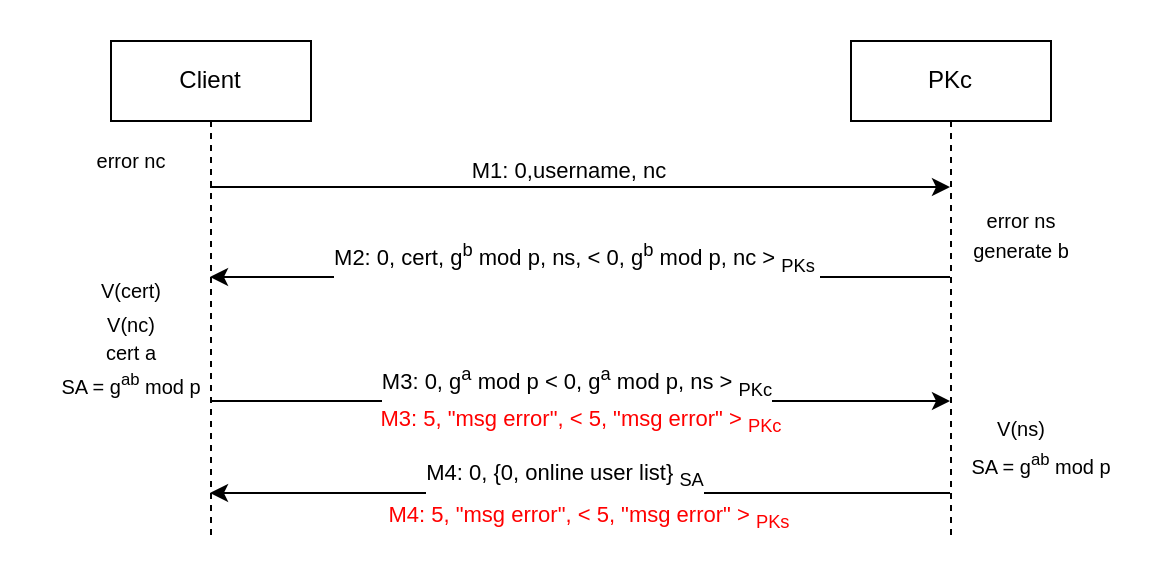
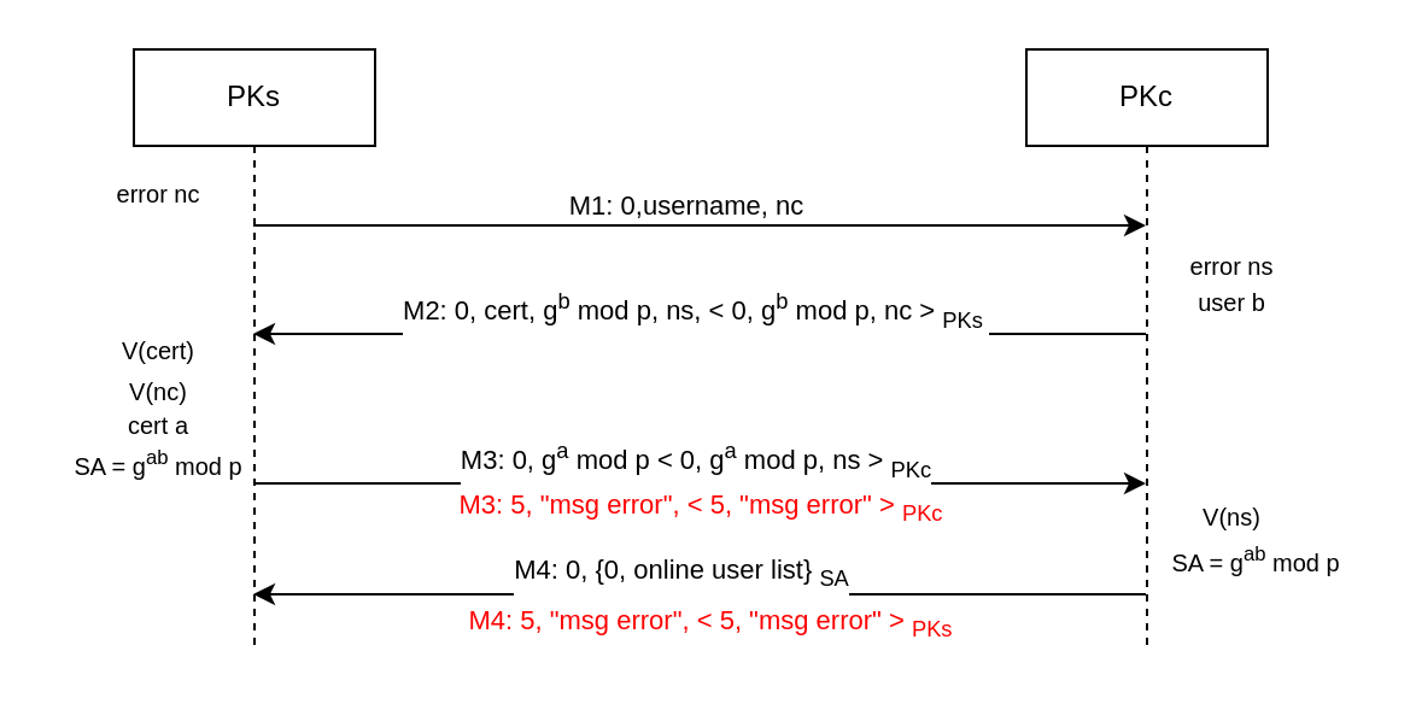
  <mxCell id="0" />
  <mxCell id="1" parent="0" />
- <mxCell id="2" value="Client" style="shape=umlLifeline;perimeter=lifelinePerimeter;whiteSpace=wrap;html=1;container=1;collapsible=0;recursiveResize=0;outlineConnect=0;" parent="1" vertex="1"><mxGeometry x="55" y="20" width="100" height="250" as="geometry" /></mxCell>
+ <mxCell id="2" value="PKs" style="shape=umlLifeline;perimeter=lifelinePerimeter;whiteSpace=wrap;html=1;container=1;collapsible=0;recursiveResize=0;outlineConnect=0;" parent="1" vertex="1"><mxGeometry x="55" y="20" width="100" height="250" as="geometry" /></mxCell>
  <mxCell id="3" value="PKc" style="shape=umlLifeline;perimeter=lifelinePerimeter;whiteSpace=wrap;html=1;container=1;collapsible=0;recursiveResize=0;outlineConnect=0;" parent="1" vertex="1"><mxGeometry x="425" y="20" width="100" height="250" as="geometry" /></mxCell>
  <mxCell id="4" value="" style="endArrow=classic;html=1;" edge="1" parent="1"><mxGeometry width="50" height="50" relative="1" as="geometry"><mxPoint x="104.5" y="93" as="sourcePoint" /><mxPoint x="474.5" y="93" as="targetPoint" /><Array as="points"><mxPoint x="375" y="93" /></Array></mxGeometry></mxCell>
  <mxCell id="5" value="M1: 0,username, nc" style="edgeLabel;html=1;align=center;verticalAlign=middle;resizable=0;points=[];" vertex="1" connectable="0" parent="4"><mxGeometry x="-0.03" y="3" relative="1" as="geometry"><mxPoint y="-6" as="offset" /></mxGeometry></mxCell>
  <mxCell id="6" value="" style="endArrow=classic;html=1;" edge="1" parent="1"><mxGeometry width="50" height="50" relative="1" as="geometry"><mxPoint x="474.5" y="138" as="sourcePoint" /><mxPoint x="104.5" y="138" as="targetPoint" /></mxGeometry></mxCell>
  <mxCell id="7" value="M2: 0, cert, g&lt;sup&gt;b&lt;/sup&gt; mod p, ns, &amp;lt; 0, g&lt;sup&gt;b&lt;/sup&gt; mod p, nc &amp;gt; &lt;sub&gt;PKs&amp;nbsp;&lt;/sub&gt;" style="edgeLabel;html=1;align=center;verticalAlign=middle;resizable=0;points=[];" vertex="1" connectable="0" parent="6"><mxGeometry x="0.089" y="1" relative="1" as="geometry"><mxPoint x="14" y="-11" as="offset" /></mxGeometry></mxCell>
  <mxCell id="8" value="" style="endArrow=classic;html=1;" edge="1" parent="1"><mxGeometry width="50" height="50" relative="1" as="geometry"><mxPoint x="104.5" y="200" as="sourcePoint" /><mxPoint x="474.5" y="200" as="targetPoint" /><Array as="points"><mxPoint x="375.5" y="200" /></Array></mxGeometry></mxCell>
  <mxCell id="9" value="M3: 0, g&lt;sup&gt;a&lt;/sup&gt; mod p &amp;lt; 0, g&lt;sup&gt;a&lt;/sup&gt; mod p, ns &amp;gt; &lt;sub&gt;PKc&lt;/sub&gt;" style="edgeLabel;html=1;align=center;verticalAlign=middle;resizable=0;points=[];" vertex="1" connectable="0" parent="8"><mxGeometry x="-0.169" relative="1" as="geometry"><mxPoint x="29" y="-10" as="offset" /></mxGeometry></mxCell>
  <mxCell id="10" value="" style="endArrow=classic;html=1;" edge="1" parent="1"><mxGeometry width="50" height="50" relative="1" as="geometry"><mxPoint x="474.5" y="246" as="sourcePoint" /><mxPoint x="104.5" y="246" as="targetPoint" /><Array as="points"><mxPoint x="205" y="246" /></Array></mxGeometry></mxCell>
  <mxCell id="11" value="M4: 0, {0, online user list} &lt;sub&gt;SA&lt;/sub&gt;" style="edgeLabel;html=1;align=center;verticalAlign=middle;resizable=0;points=[];" vertex="1" connectable="0" parent="10"><mxGeometry x="0.259" y="-1" relative="1" as="geometry"><mxPoint x="40" y="-8" as="offset" /></mxGeometry></mxCell>
  <mxCell id="12" value="&lt;font style=&quot;font-size: 10px&quot;&gt;error nc&lt;/font&gt;" style="text;html=1;align=center;verticalAlign=middle;resizable=0;points=[];autosize=1;strokeColor=none;" vertex="1" parent="1"><mxGeometry x="30" y="70" width="70" height="20" as="geometry" /></mxCell>
  <mxCell id="13" value="&lt;font style=&quot;font-size: 10px&quot;&gt;error ns&lt;/font&gt;" style="text;html=1;align=center;verticalAlign=middle;resizable=0;points=[];autosize=1;strokeColor=none;" vertex="1" parent="1"><mxGeometry x="475" y="100" width="70" height="20" as="geometry" /></mxCell>
- <mxCell id="14" value="&lt;font style=&quot;font-size: 10px&quot;&gt;generate b&lt;/font&gt;" style="text;html=1;align=center;verticalAlign=middle;resizable=0;points=[];autosize=1;strokeColor=none;" vertex="1" parent="1"><mxGeometry x="480" y="115" width="60" height="20" as="geometry" /></mxCell>
+ <mxCell id="14" value="&lt;font style=&quot;font-size: 10px&quot;&gt;user b&lt;/font&gt;" style="text;html=1;align=center;verticalAlign=middle;resizable=0;points=[];autosize=1;strokeColor=none;" vertex="1" parent="1"><mxGeometry x="480" y="115" width="60" height="20" as="geometry" /></mxCell>
  <mxCell id="15" value="&lt;font style=&quot;font-size: 10px&quot;&gt;cert a&lt;/font&gt;" style="text;html=1;align=center;verticalAlign=middle;resizable=0;points=[];autosize=1;strokeColor=none;" vertex="1" parent="1"><mxGeometry x="35" y="166" width="60" height="20" as="geometry" /></mxCell>
  <mxCell id="16" value="&lt;font style=&quot;font-size: 10px&quot;&gt;V(nc)&lt;/font&gt;" style="text;html=1;align=center;verticalAlign=middle;resizable=0;points=[];autosize=1;strokeColor=none;" vertex="1" parent="1"><mxGeometry x="45" y="152" width="40" height="20" as="geometry" /></mxCell>
  <mxCell id="17" value="&lt;font style=&quot;font-size: 10px&quot;&gt;V(cert)&lt;/font&gt;" style="text;html=1;align=center;verticalAlign=middle;resizable=0;points=[];autosize=1;strokeColor=none;" vertex="1" parent="1"><mxGeometry x="40" y="135" width="50" height="20" as="geometry" /></mxCell>
  <mxCell id="18" value="&lt;span style=&quot;font-size: 10px&quot;&gt;SA = g&lt;sup&gt;ab&lt;/sup&gt; mod p&lt;/span&gt;" style="text;html=1;align=center;verticalAlign=middle;resizable=0;points=[];autosize=1;strokeColor=none;" vertex="1" parent="1"><mxGeometry x="20" y="182" width="90" height="20" as="geometry" /></mxCell>
  <mxCell id="19" value="&lt;span style=&quot;font-size: 10px&quot;&gt;SA = g&lt;sup&gt;ab&lt;/sup&gt; mod p&lt;/span&gt;" style="text;html=1;align=center;verticalAlign=middle;resizable=0;points=[];autosize=1;strokeColor=none;" vertex="1" parent="1"><mxGeometry x="475" y="222" width="90" height="20" as="geometry" /></mxCell>
  <mxCell id="20" value="&lt;font style=&quot;font-size: 10px&quot;&gt;V(ns)&lt;/font&gt;" style="text;html=1;align=center;verticalAlign=middle;resizable=0;points=[];autosize=1;strokeColor=none;" vertex="1" parent="1"><mxGeometry x="490" y="204" width="40" height="20" as="geometry" /></mxCell>
  <mxCell id="21" value="&lt;font color=&quot;#ff0000&quot;&gt;M3: 5, &quot;msg error&quot;,&amp;nbsp;&amp;lt; 5, &quot;msg error&quot;&amp;nbsp;&amp;gt; &lt;sub&gt;PKc&lt;/sub&gt;&lt;/font&gt;" style="edgeLabel;html=1;align=center;verticalAlign=middle;resizable=0;points=[];" vertex="1" connectable="0" parent="1"><mxGeometry x="289.003" y="210" as="geometry" /></mxCell>
  <mxCell id="22" value="&lt;font color=&quot;#ff0000&quot;&gt;M4: 5, &quot;msg error&quot;,&amp;nbsp;&amp;lt; 5, &quot;msg error&quot;&amp;nbsp;&amp;gt; &lt;sub&gt;PKs&lt;/sub&gt;&lt;/font&gt;" style="edgeLabel;html=1;align=center;verticalAlign=middle;resizable=0;points=[];" vertex="1" connectable="0" parent="1"><mxGeometry x="293.003" y="258" as="geometry" /></mxCell>
